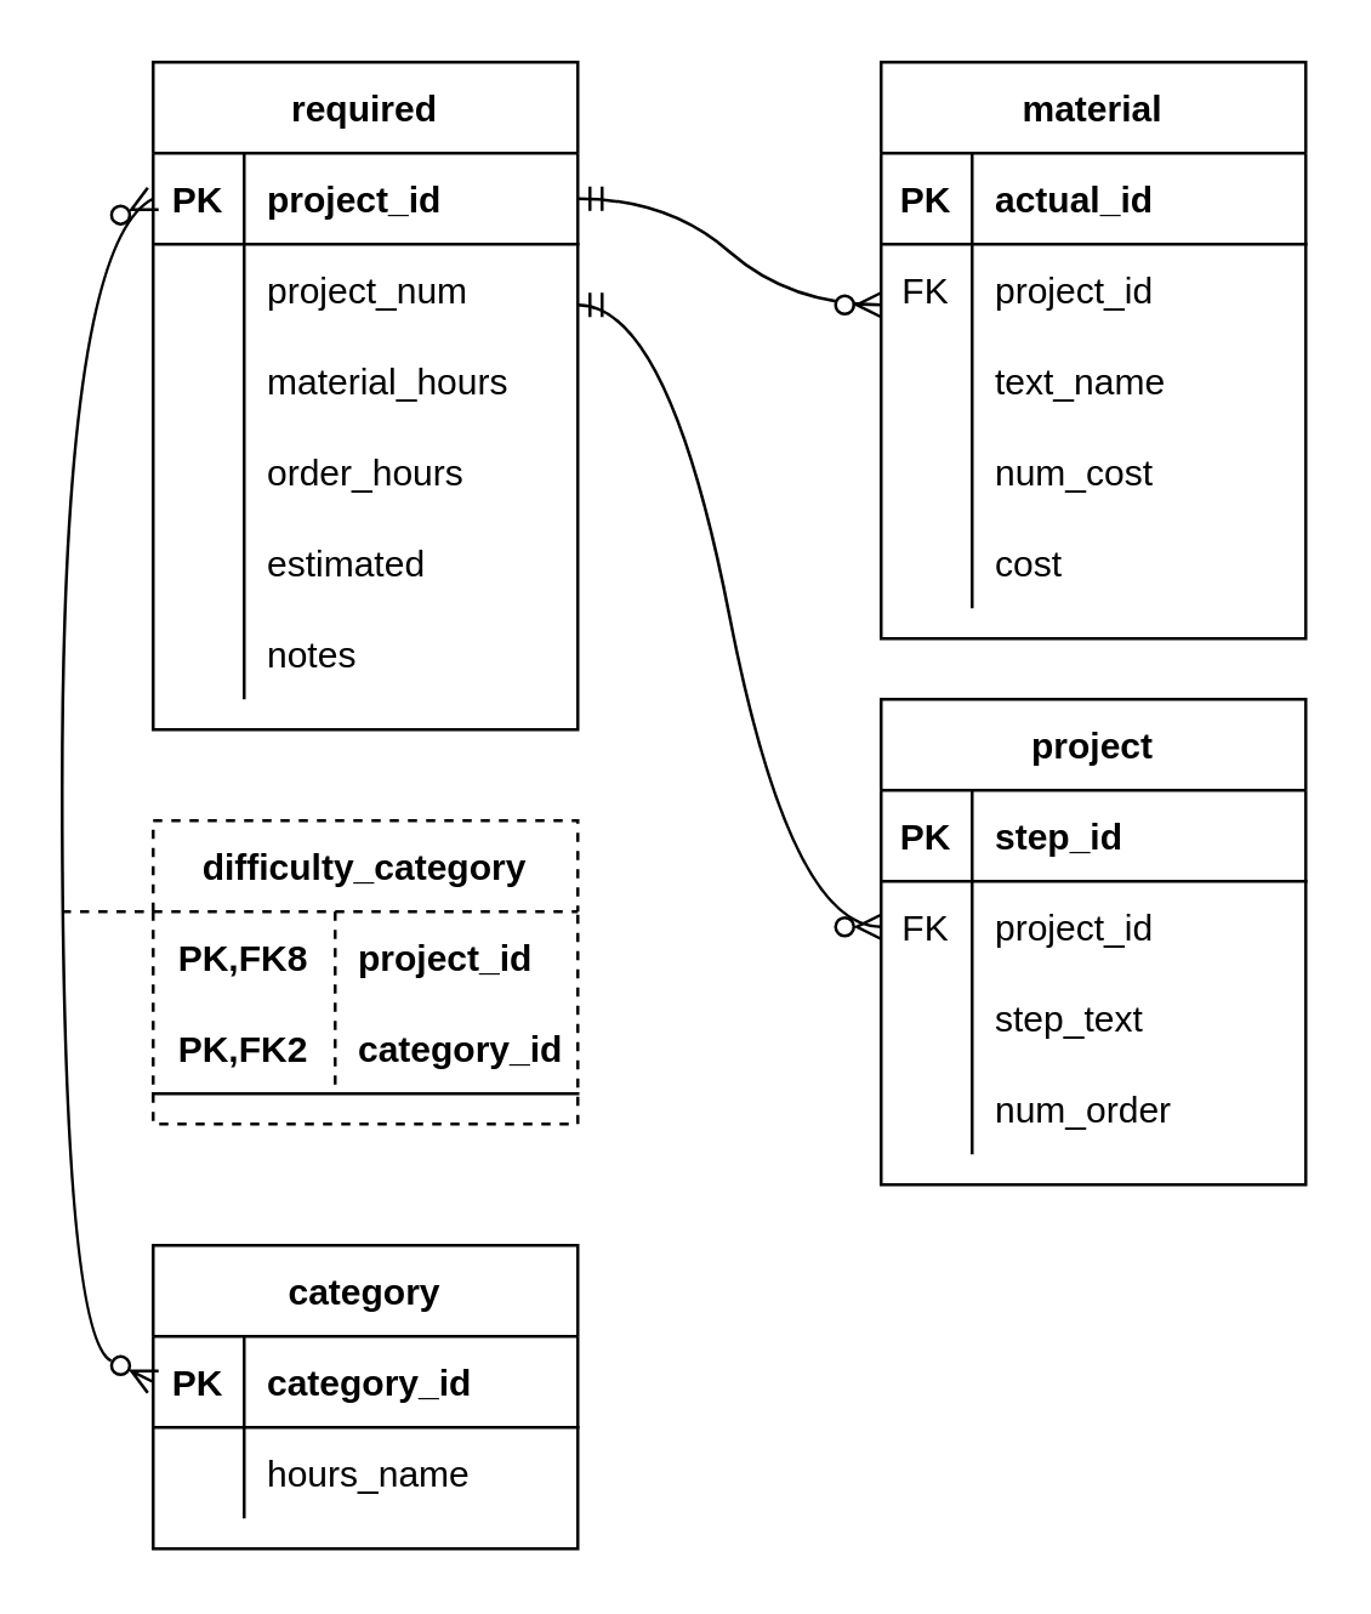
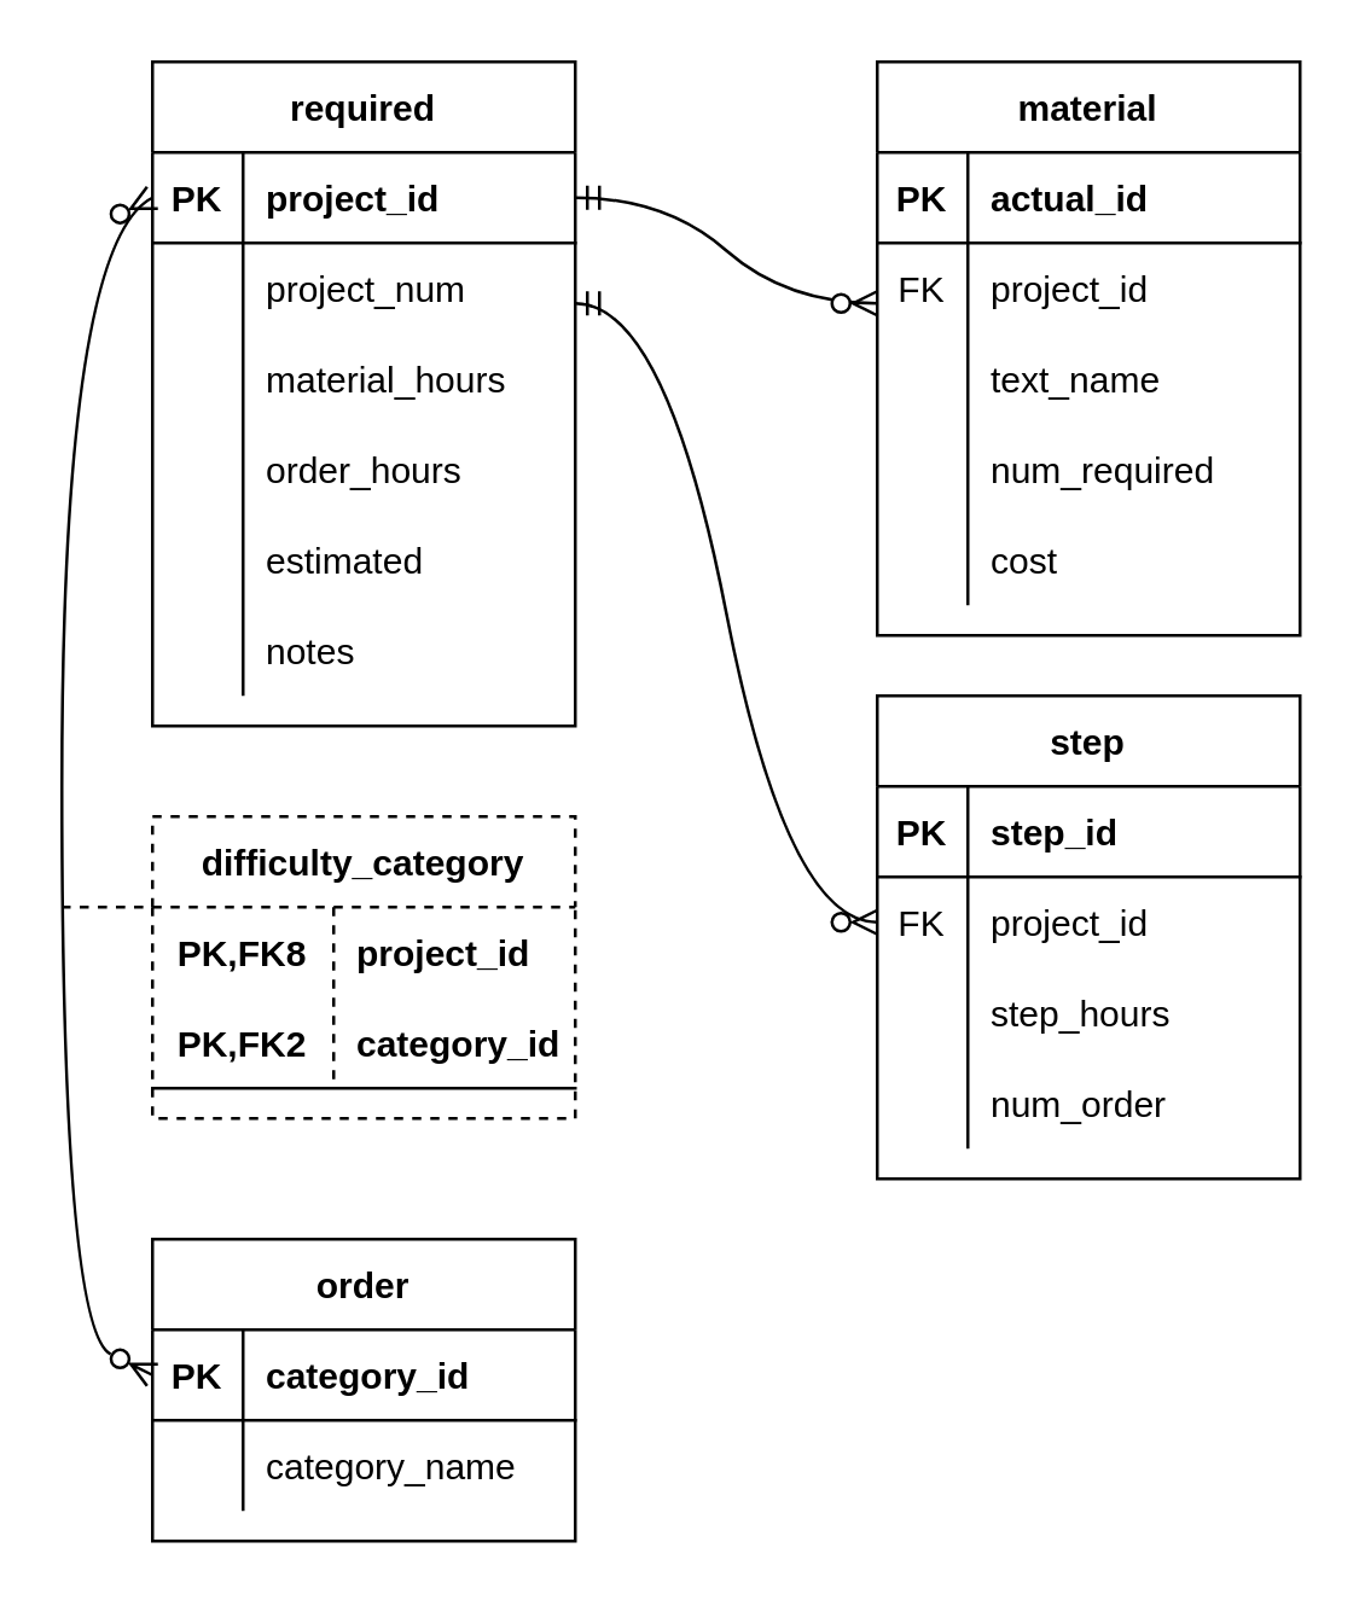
  <mxCell id="0" />
  <mxCell id="1" parent="0" />
  <mxCell id="2" value="required" style="shape=table;startSize=30;container=1;collapsible=1;childLayout=tableLayout;fixedRows=1;rowLines=0;fontStyle=1;align=center;resizeLast=1;" vertex="1" parent="1"><mxGeometry x="50" y="20" width="140" height="220" as="geometry" /></mxCell>
  <mxCell id="3" value="" style="shape=tableRow;horizontal=0;startSize=0;swimlaneHead=0;swimlaneBody=0;fillColor=none;collapsible=0;dropTarget=0;points=[[0,0.5],[1,0.5]];portConstraint=eastwest;top=0;left=0;right=0;bottom=1;" vertex="1" parent="2"><mxGeometry y="30" width="140" height="30" as="geometry" /></mxCell>
  <mxCell id="4" value="PK" style="shape=partialRectangle;connectable=0;fillColor=none;top=0;left=0;bottom=0;right=0;fontStyle=1;overflow=hidden;" vertex="1" parent="3"><mxGeometry width="30" height="30" as="geometry"><mxRectangle width="30" height="30" as="alternateBounds" /></mxGeometry></mxCell>
  <mxCell id="5" value="project_id" style="shape=partialRectangle;connectable=0;fillColor=none;top=0;left=0;bottom=0;right=0;align=left;spacingLeft=6;fontStyle=1;overflow=hidden;" vertex="1" parent="3"><mxGeometry x="30" width="110" height="30" as="geometry"><mxRectangle width="110" height="30" as="alternateBounds" /></mxGeometry></mxCell>
  <mxCell id="6" value="" style="shape=tableRow;horizontal=0;startSize=0;swimlaneHead=0;swimlaneBody=0;fillColor=none;collapsible=0;dropTarget=0;points=[[0,0.5],[1,0.5]];portConstraint=eastwest;top=0;left=0;right=0;bottom=0;" vertex="1" parent="2"><mxGeometry y="60" width="140" height="30" as="geometry" /></mxCell>
  <mxCell id="7" value="" style="shape=partialRectangle;connectable=0;fillColor=none;top=0;left=0;bottom=0;right=0;editable=1;overflow=hidden;" vertex="1" parent="6"><mxGeometry width="30" height="30" as="geometry"><mxRectangle width="30" height="30" as="alternateBounds" /></mxGeometry></mxCell>
  <mxCell id="8" value="project_num" style="shape=partialRectangle;connectable=0;fillColor=none;top=0;left=0;bottom=0;right=0;align=left;spacingLeft=6;overflow=hidden;" vertex="1" parent="6"><mxGeometry x="30" width="110" height="30" as="geometry"><mxRectangle width="110" height="30" as="alternateBounds" /></mxGeometry></mxCell>
  <mxCell id="9" value="" style="shape=tableRow;horizontal=0;startSize=0;swimlaneHead=0;swimlaneBody=0;fillColor=none;collapsible=0;dropTarget=0;points=[[0,0.5],[1,0.5]];portConstraint=eastwest;top=0;left=0;right=0;bottom=0;" vertex="1" parent="2"><mxGeometry y="90" width="140" height="30" as="geometry" /></mxCell>
  <mxCell id="10" value="" style="shape=partialRectangle;connectable=0;fillColor=none;top=0;left=0;bottom=0;right=0;editable=1;overflow=hidden;" vertex="1" parent="9"><mxGeometry width="30" height="30" as="geometry"><mxRectangle width="30" height="30" as="alternateBounds" /></mxGeometry></mxCell>
  <mxCell id="11" value="material_hours" style="shape=partialRectangle;connectable=0;fillColor=none;top=0;left=0;bottom=0;right=0;align=left;spacingLeft=6;overflow=hidden;" vertex="1" parent="9"><mxGeometry x="30" width="110" height="30" as="geometry"><mxRectangle width="110" height="30" as="alternateBounds" /></mxGeometry></mxCell>
  <mxCell id="12" value="" style="shape=tableRow;horizontal=0;startSize=0;swimlaneHead=0;swimlaneBody=0;fillColor=none;collapsible=0;dropTarget=0;points=[[0,0.5],[1,0.5]];portConstraint=eastwest;top=0;left=0;right=0;bottom=0;" vertex="1" parent="2"><mxGeometry y="120" width="140" height="30" as="geometry" /></mxCell>
  <mxCell id="13" value="" style="shape=partialRectangle;connectable=0;fillColor=none;top=0;left=0;bottom=0;right=0;editable=1;overflow=hidden;" vertex="1" parent="12"><mxGeometry width="30" height="30" as="geometry"><mxRectangle width="30" height="30" as="alternateBounds" /></mxGeometry></mxCell>
  <mxCell id="14" value="order_hours" style="shape=partialRectangle;connectable=0;fillColor=none;top=0;left=0;bottom=0;right=0;align=left;spacingLeft=6;overflow=hidden;" vertex="1" parent="12"><mxGeometry x="30" width="110" height="30" as="geometry"><mxRectangle width="110" height="30" as="alternateBounds" /></mxGeometry></mxCell>
  <mxCell id="15" style="shape=tableRow;horizontal=0;startSize=0;swimlaneHead=0;swimlaneBody=0;fillColor=none;collapsible=0;dropTarget=0;points=[[0,0.5],[1,0.5]];portConstraint=eastwest;top=0;left=0;right=0;bottom=0;" vertex="1" parent="2"><mxGeometry y="150" width="140" height="30" as="geometry" /></mxCell>
  <mxCell id="16" style="shape=partialRectangle;connectable=0;fillColor=none;top=0;left=0;bottom=0;right=0;editable=1;overflow=hidden;" vertex="1" parent="15"><mxGeometry width="30" height="30" as="geometry"><mxRectangle width="30" height="30" as="alternateBounds" /></mxGeometry></mxCell>
  <mxCell id="17" value="estimated" style="shape=partialRectangle;connectable=0;fillColor=none;top=0;left=0;bottom=0;right=0;align=left;spacingLeft=6;overflow=hidden;" vertex="1" parent="15"><mxGeometry x="30" width="110" height="30" as="geometry"><mxRectangle width="110" height="30" as="alternateBounds" /></mxGeometry></mxCell>
  <mxCell id="18" style="shape=tableRow;horizontal=0;startSize=0;swimlaneHead=0;swimlaneBody=0;fillColor=none;collapsible=0;dropTarget=0;points=[[0,0.5],[1,0.5]];portConstraint=eastwest;top=0;left=0;right=0;bottom=0;" vertex="1" parent="2"><mxGeometry y="180" width="140" height="30" as="geometry" /></mxCell>
  <mxCell id="19" style="shape=partialRectangle;connectable=0;fillColor=none;top=0;left=0;bottom=0;right=0;editable=1;overflow=hidden;" vertex="1" parent="18"><mxGeometry width="30" height="30" as="geometry"><mxRectangle width="30" height="30" as="alternateBounds" /></mxGeometry></mxCell>
  <mxCell id="20" value="notes" style="shape=partialRectangle;connectable=0;fillColor=none;top=0;left=0;bottom=0;right=0;align=left;spacingLeft=6;overflow=hidden;" vertex="1" parent="18"><mxGeometry x="30" width="110" height="30" as="geometry"><mxRectangle width="110" height="30" as="alternateBounds" /></mxGeometry></mxCell>
- <mxCell id="21" value="category" style="shape=table;startSize=30;container=1;collapsible=1;childLayout=tableLayout;fixedRows=1;rowLines=0;fontStyle=1;align=center;resizeLast=1;" vertex="1" parent="1"><mxGeometry x="50" y="410" width="140" height="100" as="geometry" /></mxCell>
+ <mxCell id="21" value="order" style="shape=table;startSize=30;container=1;collapsible=1;childLayout=tableLayout;fixedRows=1;rowLines=0;fontStyle=1;align=center;resizeLast=1;" vertex="1" parent="1"><mxGeometry x="50" y="410" width="140" height="100" as="geometry" /></mxCell>
  <mxCell id="22" value="" style="shape=tableRow;horizontal=0;startSize=0;swimlaneHead=0;swimlaneBody=0;fillColor=none;collapsible=0;dropTarget=0;points=[[0,0.5],[1,0.5]];portConstraint=eastwest;top=0;left=0;right=0;bottom=1;" vertex="1" parent="21"><mxGeometry y="30" width="140" height="30" as="geometry" /></mxCell>
  <mxCell id="23" value="PK" style="shape=partialRectangle;connectable=0;fillColor=none;top=0;left=0;bottom=0;right=0;fontStyle=1;overflow=hidden;" vertex="1" parent="22"><mxGeometry width="30" height="30" as="geometry"><mxRectangle width="30" height="30" as="alternateBounds" /></mxGeometry></mxCell>
  <mxCell id="24" value="category_id" style="shape=partialRectangle;connectable=0;fillColor=none;top=0;left=0;bottom=0;right=0;align=left;spacingLeft=6;fontStyle=1;overflow=hidden;" vertex="1" parent="22"><mxGeometry x="30" width="110" height="30" as="geometry"><mxRectangle width="110" height="30" as="alternateBounds" /></mxGeometry></mxCell>
  <mxCell id="25" value="" style="shape=tableRow;horizontal=0;startSize=0;swimlaneHead=0;swimlaneBody=0;fillColor=none;collapsible=0;dropTarget=0;points=[[0,0.5],[1,0.5]];portConstraint=eastwest;top=0;left=0;right=0;bottom=0;" vertex="1" parent="21"><mxGeometry y="60" width="140" height="30" as="geometry" /></mxCell>
  <mxCell id="26" value="" style="shape=partialRectangle;connectable=0;fillColor=none;top=0;left=0;bottom=0;right=0;editable=1;overflow=hidden;" vertex="1" parent="25"><mxGeometry width="30" height="30" as="geometry"><mxRectangle width="30" height="30" as="alternateBounds" /></mxGeometry></mxCell>
- <mxCell id="27" value="hours_name" style="shape=partialRectangle;connectable=0;fillColor=none;top=0;left=0;bottom=0;right=0;align=left;spacingLeft=6;overflow=hidden;" vertex="1" parent="25"><mxGeometry x="30" width="110" height="30" as="geometry"><mxRectangle width="110" height="30" as="alternateBounds" /></mxGeometry></mxCell>
+ <mxCell id="27" value="category_name" style="shape=partialRectangle;connectable=0;fillColor=none;top=0;left=0;bottom=0;right=0;align=left;spacingLeft=6;overflow=hidden;" vertex="1" parent="25"><mxGeometry x="30" width="110" height="30" as="geometry"><mxRectangle width="110" height="30" as="alternateBounds" /></mxGeometry></mxCell>
  <mxCell id="28" value="difficulty_category" style="shape=table;startSize=30;container=1;collapsible=1;childLayout=tableLayout;fixedRows=1;rowLines=0;fontStyle=1;align=center;resizeLast=1;dashed=1;" vertex="1" parent="1"><mxGeometry x="50" y="270" width="140" height="100" as="geometry" /></mxCell>
  <mxCell id="29" value="" style="shape=tableRow;horizontal=0;startSize=0;swimlaneHead=0;swimlaneBody=0;fillColor=none;collapsible=0;dropTarget=0;points=[[0,0.5],[1,0.5]];portConstraint=eastwest;top=0;left=0;right=0;bottom=0;" vertex="1" parent="28"><mxGeometry y="30" width="140" height="30" as="geometry" /></mxCell>
  <mxCell id="30" value="PK,FK8" style="shape=partialRectangle;connectable=0;fillColor=none;top=0;left=0;bottom=0;right=0;fontStyle=1;overflow=hidden;" vertex="1" parent="29"><mxGeometry width="60" height="30" as="geometry"><mxRectangle width="60" height="30" as="alternateBounds" /></mxGeometry></mxCell>
  <mxCell id="31" value="project_id" style="shape=partialRectangle;connectable=0;fillColor=none;top=0;left=0;bottom=0;right=0;align=left;spacingLeft=6;fontStyle=1;overflow=hidden;" vertex="1" parent="29"><mxGeometry x="60" width="80" height="30" as="geometry"><mxRectangle width="80" height="30" as="alternateBounds" /></mxGeometry></mxCell>
  <mxCell id="32" value="" style="shape=tableRow;horizontal=0;startSize=0;swimlaneHead=0;swimlaneBody=0;fillColor=none;collapsible=0;dropTarget=0;points=[[0,0.5],[1,0.5]];portConstraint=eastwest;top=0;left=0;right=0;bottom=1;" vertex="1" parent="28"><mxGeometry y="60" width="140" height="30" as="geometry" /></mxCell>
  <mxCell id="33" value="PK,FK2" style="shape=partialRectangle;connectable=0;fillColor=none;top=0;left=0;bottom=0;right=0;fontStyle=1;overflow=hidden;" vertex="1" parent="32"><mxGeometry width="60" height="30" as="geometry"><mxRectangle width="60" height="30" as="alternateBounds" /></mxGeometry></mxCell>
  <mxCell id="34" value="category_id" style="shape=partialRectangle;connectable=0;fillColor=none;top=0;left=0;bottom=0;right=0;align=left;spacingLeft=6;fontStyle=1;overflow=hidden;" vertex="1" parent="32"><mxGeometry x="60" width="80" height="30" as="geometry"><mxRectangle width="80" height="30" as="alternateBounds" /></mxGeometry></mxCell>
  <mxCell id="35" value="material" style="shape=table;startSize=30;container=1;collapsible=1;childLayout=tableLayout;fixedRows=1;rowLines=0;fontStyle=1;align=center;resizeLast=1;" vertex="1" parent="1"><mxGeometry x="290" y="20" width="140" height="190" as="geometry" /></mxCell>
  <mxCell id="36" value="" style="shape=tableRow;horizontal=0;startSize=0;swimlaneHead=0;swimlaneBody=0;fillColor=none;collapsible=0;dropTarget=0;points=[[0,0.5],[1,0.5]];portConstraint=eastwest;top=0;left=0;right=0;bottom=1;" vertex="1" parent="35"><mxGeometry y="30" width="140" height="30" as="geometry" /></mxCell>
  <mxCell id="37" value="PK" style="shape=partialRectangle;connectable=0;fillColor=none;top=0;left=0;bottom=0;right=0;fontStyle=1;overflow=hidden;" vertex="1" parent="36"><mxGeometry width="30" height="30" as="geometry"><mxRectangle width="30" height="30" as="alternateBounds" /></mxGeometry></mxCell>
  <mxCell id="38" value="actual_id" style="shape=partialRectangle;connectable=0;fillColor=none;top=0;left=0;bottom=0;right=0;align=left;spacingLeft=6;fontStyle=1;overflow=hidden;" vertex="1" parent="36"><mxGeometry x="30" width="110" height="30" as="geometry"><mxRectangle width="110" height="30" as="alternateBounds" /></mxGeometry></mxCell>
  <mxCell id="39" value="" style="shape=tableRow;horizontal=0;startSize=0;swimlaneHead=0;swimlaneBody=0;fillColor=none;collapsible=0;dropTarget=0;points=[[0,0.5],[1,0.5]];portConstraint=eastwest;top=0;left=0;right=0;bottom=0;" vertex="1" parent="35"><mxGeometry y="60" width="140" height="30" as="geometry" /></mxCell>
  <mxCell id="40" value="FK" style="shape=partialRectangle;connectable=0;fillColor=none;top=0;left=0;bottom=0;right=0;editable=1;overflow=hidden;" vertex="1" parent="39"><mxGeometry width="30" height="30" as="geometry"><mxRectangle width="30" height="30" as="alternateBounds" /></mxGeometry></mxCell>
  <mxCell id="41" value="project_id" style="shape=partialRectangle;connectable=0;fillColor=none;top=0;left=0;bottom=0;right=0;align=left;spacingLeft=6;overflow=hidden;" vertex="1" parent="39"><mxGeometry x="30" width="110" height="30" as="geometry"><mxRectangle width="110" height="30" as="alternateBounds" /></mxGeometry></mxCell>
  <mxCell id="42" value="" style="shape=tableRow;horizontal=0;startSize=0;swimlaneHead=0;swimlaneBody=0;fillColor=none;collapsible=0;dropTarget=0;points=[[0,0.5],[1,0.5]];portConstraint=eastwest;top=0;left=0;right=0;bottom=0;" vertex="1" parent="35"><mxGeometry y="90" width="140" height="30" as="geometry" /></mxCell>
  <mxCell id="43" value="" style="shape=partialRectangle;connectable=0;fillColor=none;top=0;left=0;bottom=0;right=0;editable=1;overflow=hidden;" vertex="1" parent="42"><mxGeometry width="30" height="30" as="geometry"><mxRectangle width="30" height="30" as="alternateBounds" /></mxGeometry></mxCell>
  <mxCell id="44" value="text_name" style="shape=partialRectangle;connectable=0;fillColor=none;top=0;left=0;bottom=0;right=0;align=left;spacingLeft=6;overflow=hidden;" vertex="1" parent="42"><mxGeometry x="30" width="110" height="30" as="geometry"><mxRectangle width="110" height="30" as="alternateBounds" /></mxGeometry></mxCell>
  <mxCell id="45" value="" style="shape=tableRow;horizontal=0;startSize=0;swimlaneHead=0;swimlaneBody=0;fillColor=none;collapsible=0;dropTarget=0;points=[[0,0.5],[1,0.5]];portConstraint=eastwest;top=0;left=0;right=0;bottom=0;" vertex="1" parent="35"><mxGeometry y="120" width="140" height="30" as="geometry" /></mxCell>
  <mxCell id="46" value="" style="shape=partialRectangle;connectable=0;fillColor=none;top=0;left=0;bottom=0;right=0;editable=1;overflow=hidden;" vertex="1" parent="45"><mxGeometry width="30" height="30" as="geometry"><mxRectangle width="30" height="30" as="alternateBounds" /></mxGeometry></mxCell>
- <mxCell id="47" value="num_cost" style="shape=partialRectangle;connectable=0;fillColor=none;top=0;left=0;bottom=0;right=0;align=left;spacingLeft=6;overflow=hidden;" vertex="1" parent="45"><mxGeometry x="30" width="110" height="30" as="geometry"><mxRectangle width="110" height="30" as="alternateBounds" /></mxGeometry></mxCell>
+ <mxCell id="47" value="num_required" style="shape=partialRectangle;connectable=0;fillColor=none;top=0;left=0;bottom=0;right=0;align=left;spacingLeft=6;overflow=hidden;" vertex="1" parent="45"><mxGeometry x="30" width="110" height="30" as="geometry"><mxRectangle width="110" height="30" as="alternateBounds" /></mxGeometry></mxCell>
  <mxCell id="48" style="shape=tableRow;horizontal=0;startSize=0;swimlaneHead=0;swimlaneBody=0;fillColor=none;collapsible=0;dropTarget=0;points=[[0,0.5],[1,0.5]];portConstraint=eastwest;top=0;left=0;right=0;bottom=0;" vertex="1" parent="35"><mxGeometry y="150" width="140" height="30" as="geometry" /></mxCell>
  <mxCell id="49" style="shape=partialRectangle;connectable=0;fillColor=none;top=0;left=0;bottom=0;right=0;editable=1;overflow=hidden;" vertex="1" parent="48"><mxGeometry width="30" height="30" as="geometry"><mxRectangle width="30" height="30" as="alternateBounds" /></mxGeometry></mxCell>
  <mxCell id="50" value="cost" style="shape=partialRectangle;connectable=0;fillColor=none;top=0;left=0;bottom=0;right=0;align=left;spacingLeft=6;overflow=hidden;" vertex="1" parent="48"><mxGeometry x="30" width="110" height="30" as="geometry"><mxRectangle width="110" height="30" as="alternateBounds" /></mxGeometry></mxCell>
- <mxCell id="51" value="project" style="shape=table;startSize=30;container=1;collapsible=1;childLayout=tableLayout;fixedRows=1;rowLines=0;fontStyle=1;align=center;resizeLast=1;" vertex="1" parent="1"><mxGeometry x="290" y="230" width="140" height="160" as="geometry" /></mxCell>
+ <mxCell id="51" value="step" style="shape=table;startSize=30;container=1;collapsible=1;childLayout=tableLayout;fixedRows=1;rowLines=0;fontStyle=1;align=center;resizeLast=1;" vertex="1" parent="1"><mxGeometry x="290" y="230" width="140" height="160" as="geometry" /></mxCell>
  <mxCell id="52" value="" style="shape=tableRow;horizontal=0;startSize=0;swimlaneHead=0;swimlaneBody=0;fillColor=none;collapsible=0;dropTarget=0;points=[[0,0.5],[1,0.5]];portConstraint=eastwest;top=0;left=0;right=0;bottom=1;" vertex="1" parent="51"><mxGeometry y="30" width="140" height="30" as="geometry" /></mxCell>
  <mxCell id="53" value="PK" style="shape=partialRectangle;connectable=0;fillColor=none;top=0;left=0;bottom=0;right=0;fontStyle=1;overflow=hidden;" vertex="1" parent="52"><mxGeometry width="30" height="30" as="geometry"><mxRectangle width="30" height="30" as="alternateBounds" /></mxGeometry></mxCell>
  <mxCell id="54" value="step_id" style="shape=partialRectangle;connectable=0;fillColor=none;top=0;left=0;bottom=0;right=0;align=left;spacingLeft=6;fontStyle=1;overflow=hidden;" vertex="1" parent="52"><mxGeometry x="30" width="110" height="30" as="geometry"><mxRectangle width="110" height="30" as="alternateBounds" /></mxGeometry></mxCell>
  <mxCell id="55" value="" style="shape=tableRow;horizontal=0;startSize=0;swimlaneHead=0;swimlaneBody=0;fillColor=none;collapsible=0;dropTarget=0;points=[[0,0.5],[1,0.5]];portConstraint=eastwest;top=0;left=0;right=0;bottom=0;" vertex="1" parent="51"><mxGeometry y="60" width="140" height="30" as="geometry" /></mxCell>
  <mxCell id="56" value="FK" style="shape=partialRectangle;connectable=0;fillColor=none;top=0;left=0;bottom=0;right=0;editable=1;overflow=hidden;" vertex="1" parent="55"><mxGeometry width="30" height="30" as="geometry"><mxRectangle width="30" height="30" as="alternateBounds" /></mxGeometry></mxCell>
  <mxCell id="57" value="project_id" style="shape=partialRectangle;connectable=0;fillColor=none;top=0;left=0;bottom=0;right=0;align=left;spacingLeft=6;overflow=hidden;" vertex="1" parent="55"><mxGeometry x="30" width="110" height="30" as="geometry"><mxRectangle width="110" height="30" as="alternateBounds" /></mxGeometry></mxCell>
  <mxCell id="58" value="" style="shape=tableRow;horizontal=0;startSize=0;swimlaneHead=0;swimlaneBody=0;fillColor=none;collapsible=0;dropTarget=0;points=[[0,0.5],[1,0.5]];portConstraint=eastwest;top=0;left=0;right=0;bottom=0;" vertex="1" parent="51"><mxGeometry y="90" width="140" height="30" as="geometry" /></mxCell>
  <mxCell id="59" value="" style="shape=partialRectangle;connectable=0;fillColor=none;top=0;left=0;bottom=0;right=0;editable=1;overflow=hidden;" vertex="1" parent="58"><mxGeometry width="30" height="30" as="geometry"><mxRectangle width="30" height="30" as="alternateBounds" /></mxGeometry></mxCell>
- <mxCell id="60" value="step_text" style="shape=partialRectangle;connectable=0;fillColor=none;top=0;left=0;bottom=0;right=0;align=left;spacingLeft=6;overflow=hidden;" vertex="1" parent="58"><mxGeometry x="30" width="110" height="30" as="geometry"><mxRectangle width="110" height="30" as="alternateBounds" /></mxGeometry></mxCell>
+ <mxCell id="60" value="step_hours" style="shape=partialRectangle;connectable=0;fillColor=none;top=0;left=0;bottom=0;right=0;align=left;spacingLeft=6;overflow=hidden;" vertex="1" parent="58"><mxGeometry x="30" width="110" height="30" as="geometry"><mxRectangle width="110" height="30" as="alternateBounds" /></mxGeometry></mxCell>
  <mxCell id="61" value="" style="shape=tableRow;horizontal=0;startSize=0;swimlaneHead=0;swimlaneBody=0;fillColor=none;collapsible=0;dropTarget=0;points=[[0,0.5],[1,0.5]];portConstraint=eastwest;top=0;left=0;right=0;bottom=0;" vertex="1" parent="51"><mxGeometry y="120" width="140" height="30" as="geometry" /></mxCell>
  <mxCell id="62" value="" style="shape=partialRectangle;connectable=0;fillColor=none;top=0;left=0;bottom=0;right=0;editable=1;overflow=hidden;" vertex="1" parent="61"><mxGeometry width="30" height="30" as="geometry"><mxRectangle width="30" height="30" as="alternateBounds" /></mxGeometry></mxCell>
  <mxCell id="63" value="num_order" style="shape=partialRectangle;connectable=0;fillColor=none;top=0;left=0;bottom=0;right=0;align=left;spacingLeft=6;overflow=hidden;" vertex="1" parent="61"><mxGeometry x="30" width="110" height="30" as="geometry"><mxRectangle width="110" height="30" as="alternateBounds" /></mxGeometry></mxCell>
  <mxCell id="64" value="" style="edgeStyle=entityRelationEdgeStyle;fontSize=12;html=1;endArrow=ERzeroToMany;endFill=1;exitX=1;exitY=0.5;exitDx=0;exitDy=0;curved=1;startArrow=ERmandOne;startFill=0;" edge="1" parent="1" source="3"><mxGeometry width="100" height="100" relative="1" as="geometry"><mxPoint x="190" y="200" as="sourcePoint" /><mxPoint x="290" y="100" as="targetPoint" /></mxGeometry></mxCell>
  <mxCell id="65" value="" style="edgeStyle=entityRelationEdgeStyle;fontSize=12;html=1;endArrow=ERzeroToMany;endFill=1;exitX=1;exitY=0.5;exitDx=0;exitDy=0;curved=1;startArrow=ERmandOne;startFill=0;entryX=0;entryY=0.5;entryDx=0;entryDy=0;" edge="1" parent="1" target="55"><mxGeometry width="100" height="100" relative="1" as="geometry"><mxPoint x="190" y="100" as="sourcePoint" /><mxPoint x="290" y="135" as="targetPoint" /></mxGeometry></mxCell>
  <mxCell id="66" value="" style="fontSize=12;html=1;endArrow=ERzeroToMany;endFill=1;exitX=0;exitY=0.5;exitDx=0;exitDy=0;curved=1;entryX=0;entryY=0.5;entryDx=0;entryDy=0;startArrow=ERzeroToMany;startFill=0;" edge="1" parent="1" source="22" target="3"><mxGeometry width="100" height="100" relative="1" as="geometry"><mxPoint x="-50" y="440" as="sourcePoint" /><mxPoint x="20" y="90" as="targetPoint" /><Array as="points"><mxPoint x="20" y="440" /><mxPoint x="20" y="80" /></Array></mxGeometry></mxCell>
  <mxCell id="67" value="" style="endArrow=none;html=1;rounded=0;curved=1;dashed=1;entryX=-0.014;entryY=0;entryDx=0;entryDy=0;entryPerimeter=0;" edge="1" parent="1" target="29"><mxGeometry relative="1" as="geometry"><mxPoint x="20" y="300" as="sourcePoint" /><mxPoint x="70" y="260" as="targetPoint" /></mxGeometry></mxCell>
